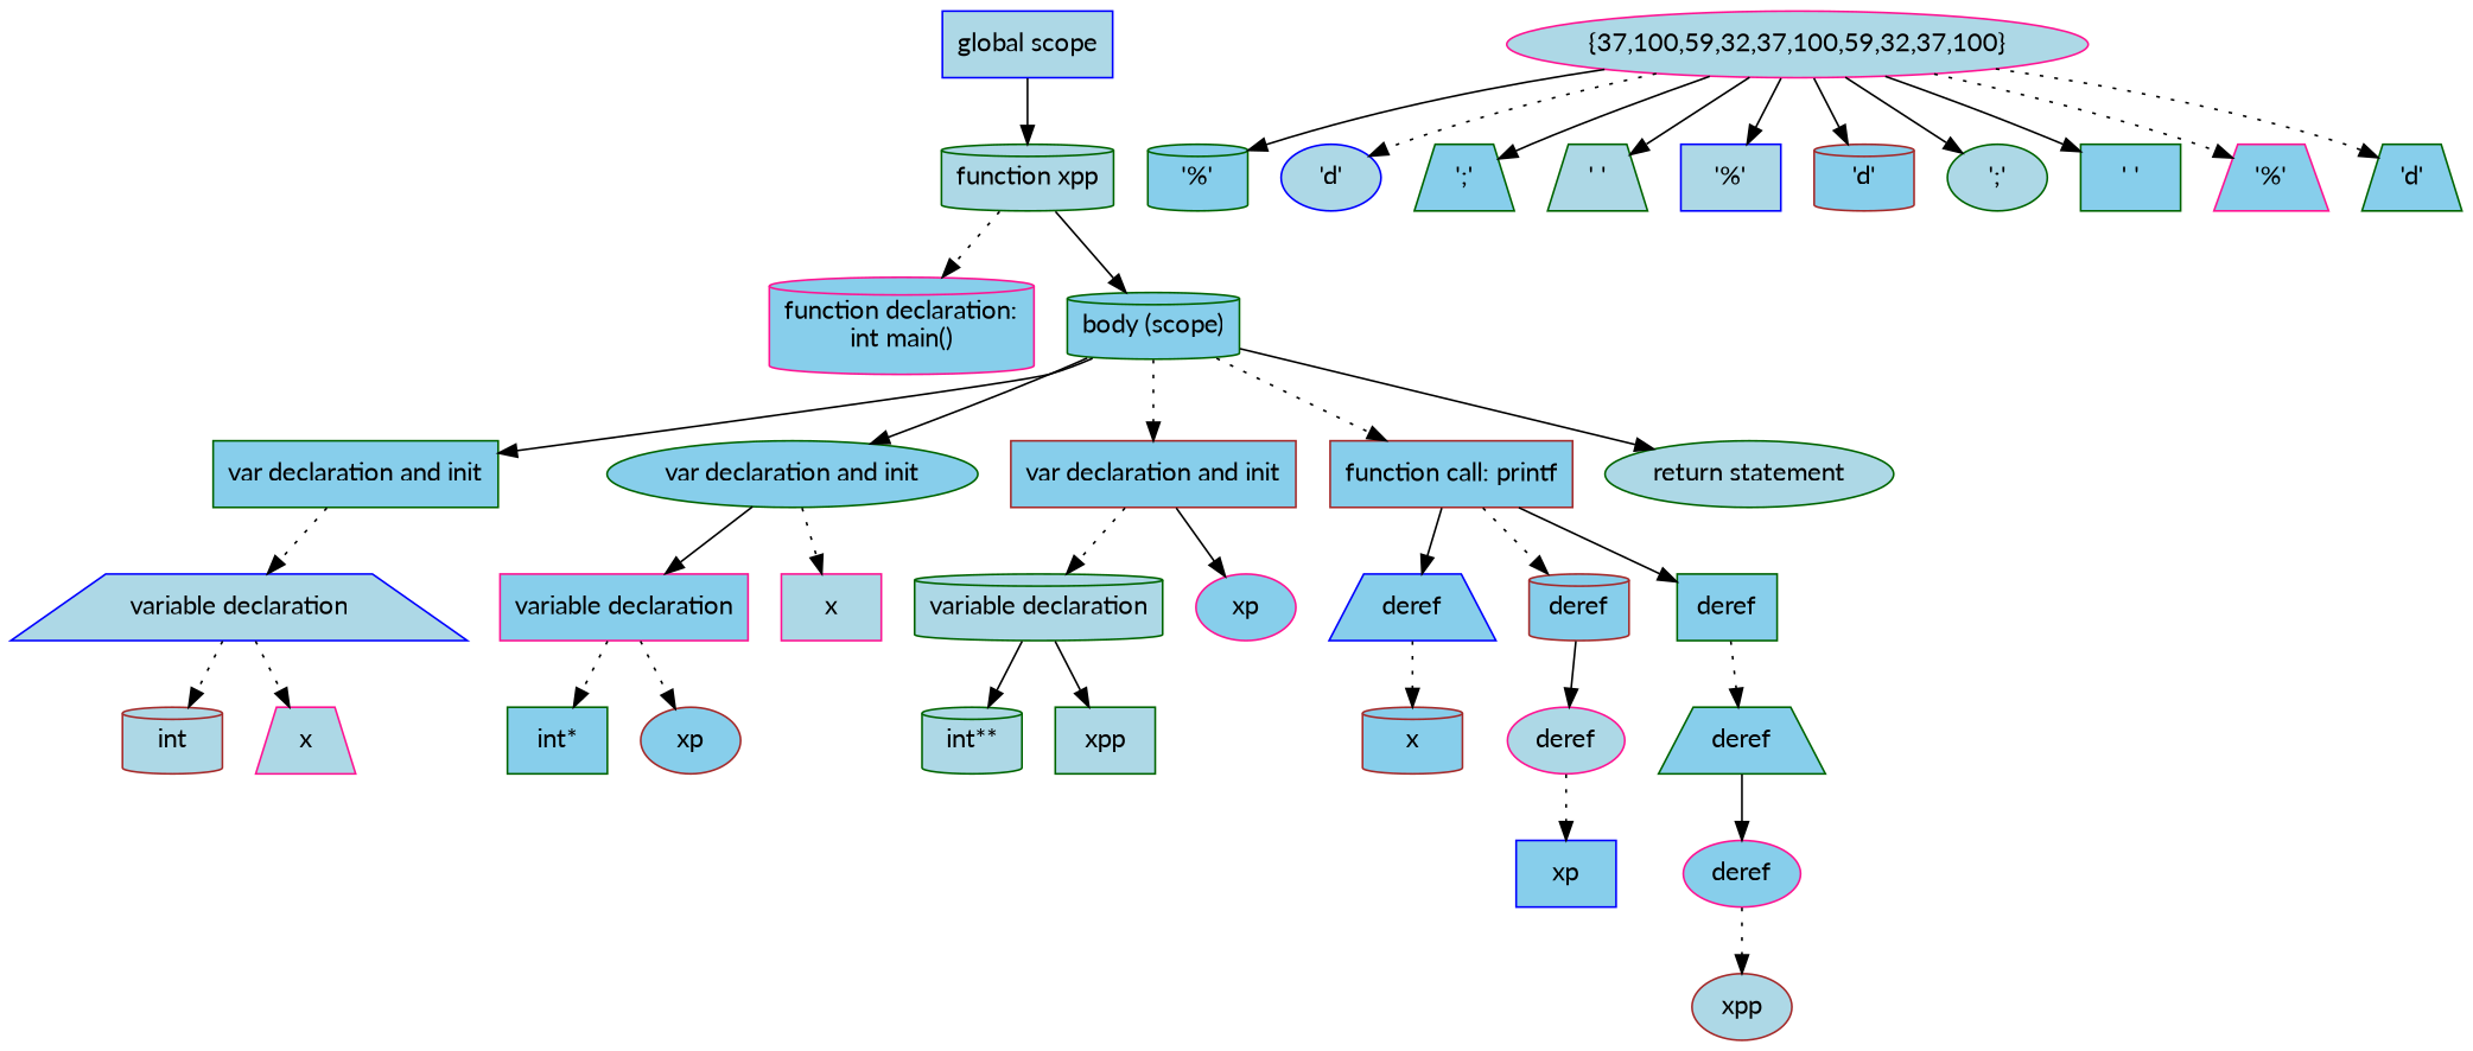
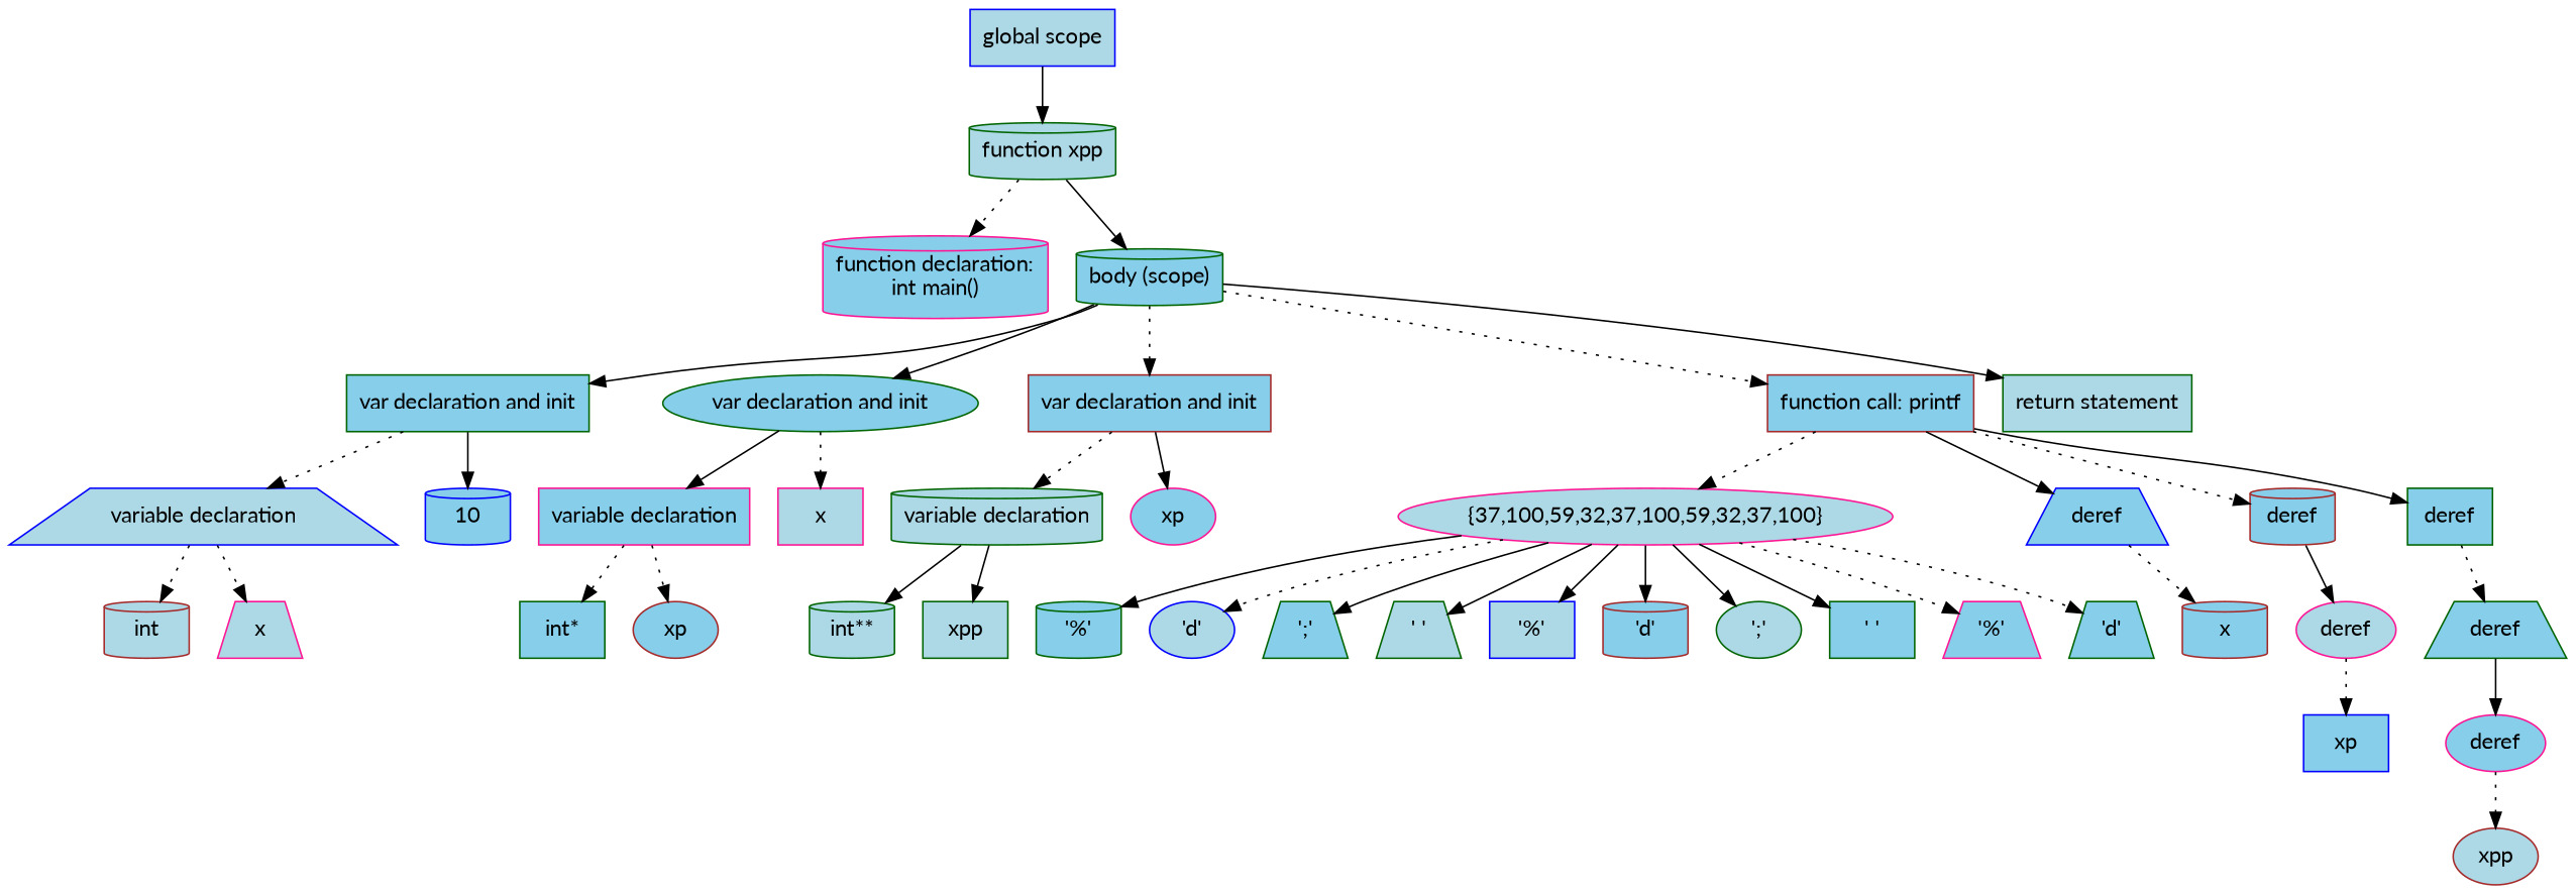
  digraph {
    fontname=Lato
    node [color=darkgreen fillcolor=skyblue fontname=Lato shape=box style=filled]
    edge [fontname=Lato style=solid]
    n1 [color=deeppink label="function declaration:\nint main()" shape=cylinder]
    n2 [fillcolor=lightblue label="function xpp" shape=cylinder]
    n3 [label="body (scope)" shape=cylinder]
    n4 [label="var declaration and init"]
    n5 [label="var declaration and init" shape=ellipse]
    n6 [color=brown label="var declaration and init"]
    n7 [color=brown label="function call: printf"]
-   n8 [fillcolor=lightblue label="return statement" shape=ellipse]
+   n8 [fillcolor=lightblue label="return statement"]
    n9 [color=brown fillcolor=lightblue label=int shape=cylinder]
    n10 [color=blue fillcolor=lightblue label="variable declaration" shape=trapezium]
    n11 [color=deeppink fillcolor=lightblue label=x shape=trapezium]
+   n12 [color=blue label=10 shape=cylinder]
    n13 [color=deeppink label="variable declaration"]
    n14 [color=deeppink fillcolor=lightblue label=x]
    n15 [fillcolor=lightblue label="variable declaration" shape=cylinder]
    n16 [color=deeppink label=xp shape=ellipse]
    n17 [color=deeppink fillcolor=lightblue label="{37,100,59,32,37,100,59,32,37,100}" shape=ellipse]
    n18 [color=blue label=deref shape=trapezium]
    n19 [color=brown label=deref shape=cylinder]
    n20 [label=deref]
    n21 [label="int*"]
    n22 [color=brown label=xp shape=ellipse]
    n23 [fillcolor=lightblue label="int**" shape=cylinder]
    n24 [fillcolor=lightblue label=xpp]
    n25 [label="'%'" shape=cylinder]
    n26 [color=blue fillcolor=lightblue label="'d'" shape=ellipse]
    n27 [label="';'" shape=trapezium]
    n28 [fillcolor=lightblue label="' '" shape=trapezium]
    n29 [color=blue fillcolor=lightblue label="'%'"]
    n30 [color=brown label="'d'" shape=cylinder]
    n31 [fillcolor=lightblue label="';'" shape=ellipse]
    n32 [label="' '"]
    n33 [color=deeppink label="'%'" shape=trapezium]
    n34 [label="'d'" shape=trapezium]
    n35 [color=brown label=x shape=cylinder]
    n36 [color=deeppink fillcolor=lightblue label=deref shape=ellipse]
    n37 [label=deref shape=trapezium]
    n38 [color=blue label=xp]
    n39 [color=brown fillcolor=lightblue label=xpp shape=ellipse]
    n40 [color=deeppink label=deref shape=ellipse]
    n41 [color=blue fillcolor=lightblue label="global scope"]
    n2 -> n1 [style=dotted]
    n2 -> n3
    n3 -> n4
    n3 -> n5
    n3 -> n6 [style=dotted]
    n3 -> n7 [style=dotted]
    n3 -> n8
    n4 -> n10 [style=dotted]
+   n4 -> n12
    n5 -> n13
    n5 -> n14 [style=dotted]
    n6 -> n15 [style=dotted]
    n6 -> n16
+   n7 -> n17 [style=dotted]
    n7 -> n18
    n7 -> n19 [style=dotted]
    n7 -> n20
    n10 -> n9 [style=dotted]
    n10 -> n11 [style=dotted]
    n13 -> n21 [style=dotted]
    n13 -> n22 [style=dotted]
    n15 -> n23
    n15 -> n24
    n17 -> n25
    n17 -> n26 [style=dotted]
    n17 -> n27
    n17 -> n28
    n17 -> n29
    n17 -> n30
    n17 -> n31
    n17 -> n32
    n17 -> n33 [style=dotted]
    n17 -> n34 [style=dotted]
    n18 -> n35 [style=dotted]
    n19 -> n36
    n20 -> n37 [style=dotted]
    n36 -> n38 [style=dotted]
    n37 -> n40
    n40 -> n39 [style=dotted]
    n41 -> n2
  }
